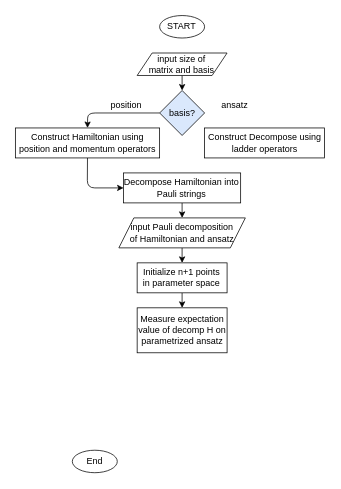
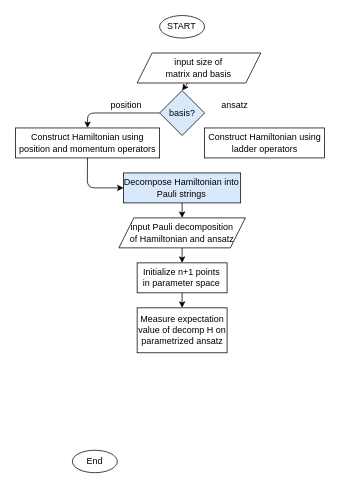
  <mxCell id="0" />
  <mxCell id="1" parent="0" />
  <mxCell id="2" value="START" style="ellipse;whiteSpace=wrap;html=1;" parent="1" vertex="1"><mxGeometry x="212.49" y="20" width="60" height="30" as="geometry" /></mxCell>
  <mxCell id="3" value="End" style="ellipse;whiteSpace=wrap;html=1;" parent="1" vertex="1"><mxGeometry x="96" y="600" width="60" height="30" as="geometry" /></mxCell>
  <mxCell id="4" style="edgeStyle=none;html=1;entryX=0;entryY=0.5;entryDx=0;entryDy=0;exitX=0.5;exitY=1;exitDx=0;exitDy=0;" parent="1" source="5" target="14" edge="1"><mxGeometry relative="1" as="geometry"><Array as="points"><mxPoint x="116" y="250" /></Array></mxGeometry></mxCell>
  <mxCell id="5" value="Construct Hamiltonian using&lt;br&gt;position and momentum operators" style="rounded=0;whiteSpace=wrap;html=1;" parent="1" vertex="1"><mxGeometry x="20" y="170" width="192.5" height="40" as="geometry" /></mxCell>
  <mxCell id="6" style="edgeStyle=none;html=1;entryX=0.5;entryY=0;entryDx=0;entryDy=0;" parent="1" source="7" target="5" edge="1"><mxGeometry relative="1" as="geometry"><Array as="points"><mxPoint x="116.5" y="150" /></Array></mxGeometry></mxCell>
  <mxCell id="7" value="basis?" style="rhombus;whiteSpace=wrap;html=1;fillColor=#dae8fc;" parent="1" vertex="1"><mxGeometry x="212.5" y="120" width="60" height="60" as="geometry" /></mxCell>
  <mxCell id="8" style="edgeStyle=none;html=1;entryX=0.5;entryY=0;entryDx=0;entryDy=0;" parent="1" source="9" target="7" edge="1"><mxGeometry relative="1" as="geometry" /></mxCell>
- <mxCell id="9" value="input size of&lt;br&gt;matrix and basis" style="shape=parallelogram;perimeter=parallelogramPerimeter;whiteSpace=wrap;html=1;fixedSize=1;" parent="1" vertex="1"><mxGeometry x="182.49" y="70" width="120" height="30" as="geometry" /></mxCell>
- <mxCell id="10" value="Construct Decompose using&lt;br&gt;ladder operators" style="rounded=0;whiteSpace=wrap;html=1;" parent="1" vertex="1"><mxGeometry x="272.5" y="170" width="160" height="40" as="geometry" /></mxCell>
+ <mxCell id="9" value="input size of&lt;br&gt;matrix and basis" style="shape=parallelogram;perimeter=parallelogramPerimeter;whiteSpace=wrap;html=1;fixedSize=1;" parent="1" vertex="1"><mxGeometry x="182.49" y="70" width="165" height="40" as="geometry" /></mxCell>
+ <mxCell id="10" value="Construct Hamiltonian using&lt;br&gt;ladder operators" style="rounded=0;whiteSpace=wrap;html=1;" parent="1" vertex="1"><mxGeometry x="272.5" y="170" width="160" height="40" as="geometry" /></mxCell>
  <mxCell id="11" value="position" style="text;html=1;strokeColor=none;fillColor=none;align=center;verticalAlign=middle;whiteSpace=wrap;rounded=0;" parent="1" vertex="1"><mxGeometry x="142.5" y="130" width="50" height="20" as="geometry" /></mxCell>
  <mxCell id="12" value="ansatz" style="text;html=1;strokeColor=none;fillColor=none;align=center;verticalAlign=middle;whiteSpace=wrap;rounded=0;" parent="1" vertex="1"><mxGeometry x="292.5" y="130" width="40" height="20" as="geometry" /></mxCell>
  <mxCell id="13" value="" style="edgeStyle=none;html=1;" parent="1" source="14" target="16" edge="1"><mxGeometry relative="1" as="geometry" /></mxCell>
- <mxCell id="14" value="Decompose Hamiltonian into&lt;br&gt;Pauli strings" style="rounded=0;whiteSpace=wrap;html=1;" parent="1" vertex="1"><mxGeometry x="164.37" y="230" width="156.25" height="40" as="geometry" /></mxCell>
+ <mxCell id="14" value="Decompose Hamiltonian into&lt;br&gt;Pauli strings" style="rounded=0;whiteSpace=wrap;html=1;fillColor=#dae8fc;" parent="1" vertex="1"><mxGeometry x="164.37" y="230" width="156.25" height="40" as="geometry" /></mxCell>
  <mxCell id="15" value="" style="edgeStyle=none;html=1;" edge="1" parent="1" source="16" target="18"><mxGeometry relative="1" as="geometry" /></mxCell>
  <mxCell id="16" value="input Pauli decomposition&lt;br&gt;of Hamiltonian and ansatz" style="shape=parallelogram;perimeter=parallelogramPerimeter;whiteSpace=wrap;html=1;fixedSize=1;rounded=0;" parent="1" vertex="1"><mxGeometry x="158.11" y="290" width="168.76" height="40" as="geometry" /></mxCell>
  <mxCell id="17" value="" style="edgeStyle=none;html=1;" edge="1" parent="1" source="18" target="19"><mxGeometry relative="1" as="geometry" /></mxCell>
  <mxCell id="18" value="Initialize n+1 points&lt;br&gt;in parameter space" style="whiteSpace=wrap;html=1;rounded=0;" vertex="1" parent="1"><mxGeometry x="182.49" y="350" width="120" height="40" as="geometry" /></mxCell>
  <mxCell id="19" value="Measure expectation value of decomp H on&lt;br&gt;parametrized ansatz" style="whiteSpace=wrap;html=1;rounded=0;" vertex="1" parent="1"><mxGeometry x="182.5" y="410" width="120" height="60" as="geometry" /></mxCell>
